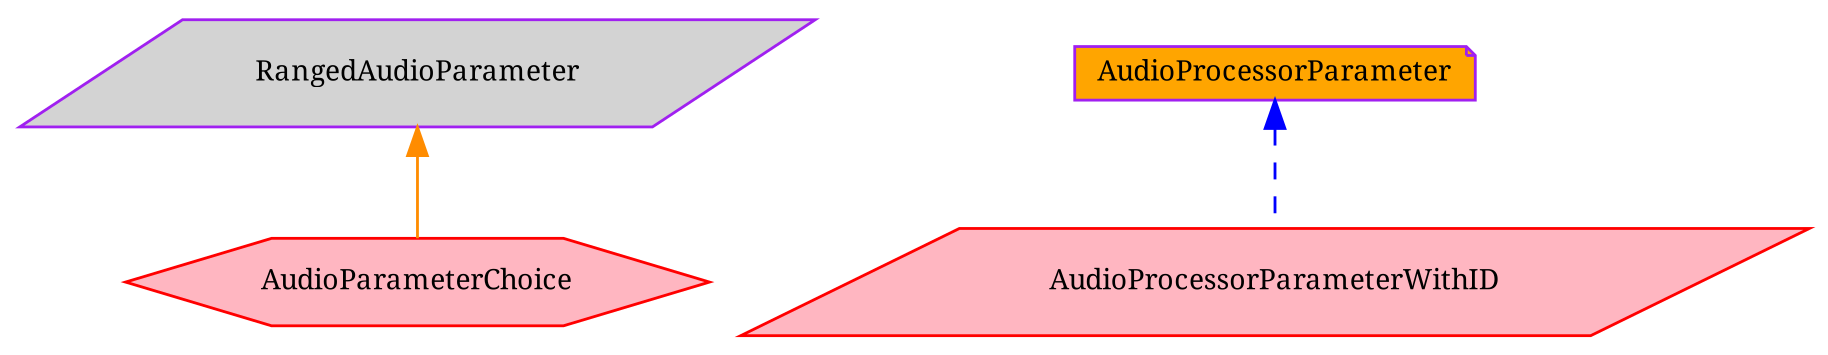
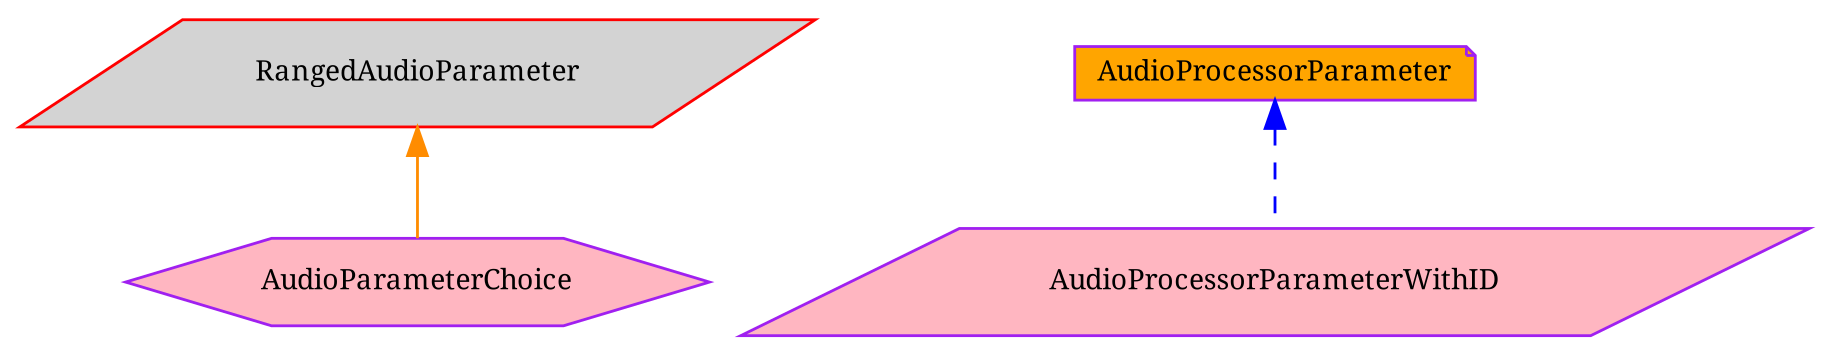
  digraph {
    fontname="Noto Serif"
    node [color=purple fillcolor=lightpink fontname="Noto Serif" fontsize=10 shape=parallelogram style=filled]
    edge [dir=back fontname="Noto Serif" fontsize=10 labelfontname=Helvetica labelfontsize=10]
-   n1 [color=red fontcolor=black height=0.2 label=AudioParameterChoice shape=hexagon width=0.4]
-   n2 [fillcolor=lightgrey height=0.2 label=RangedAudioParameter width=0.4]
-   n3 [color=red height=0.2 label=AudioProcessorParameterWithID width=0.4]
+   n1 [fontcolor=black height=0.2 label=AudioParameterChoice shape=hexagon width=0.4]
+   n2 [color=red fillcolor=lightgrey height=0.2 label=RangedAudioParameter width=0.4]
+   n3 [height=0.2 label=AudioProcessorParameterWithID width=0.4]
    n4 [fillcolor=orange height=0.2 label=AudioProcessorParameter shape=note width=0.4]
    n2 -> n1 [color=darkorange style=solid]
    n4 -> n3 [color=blue style=dashed]
  }
